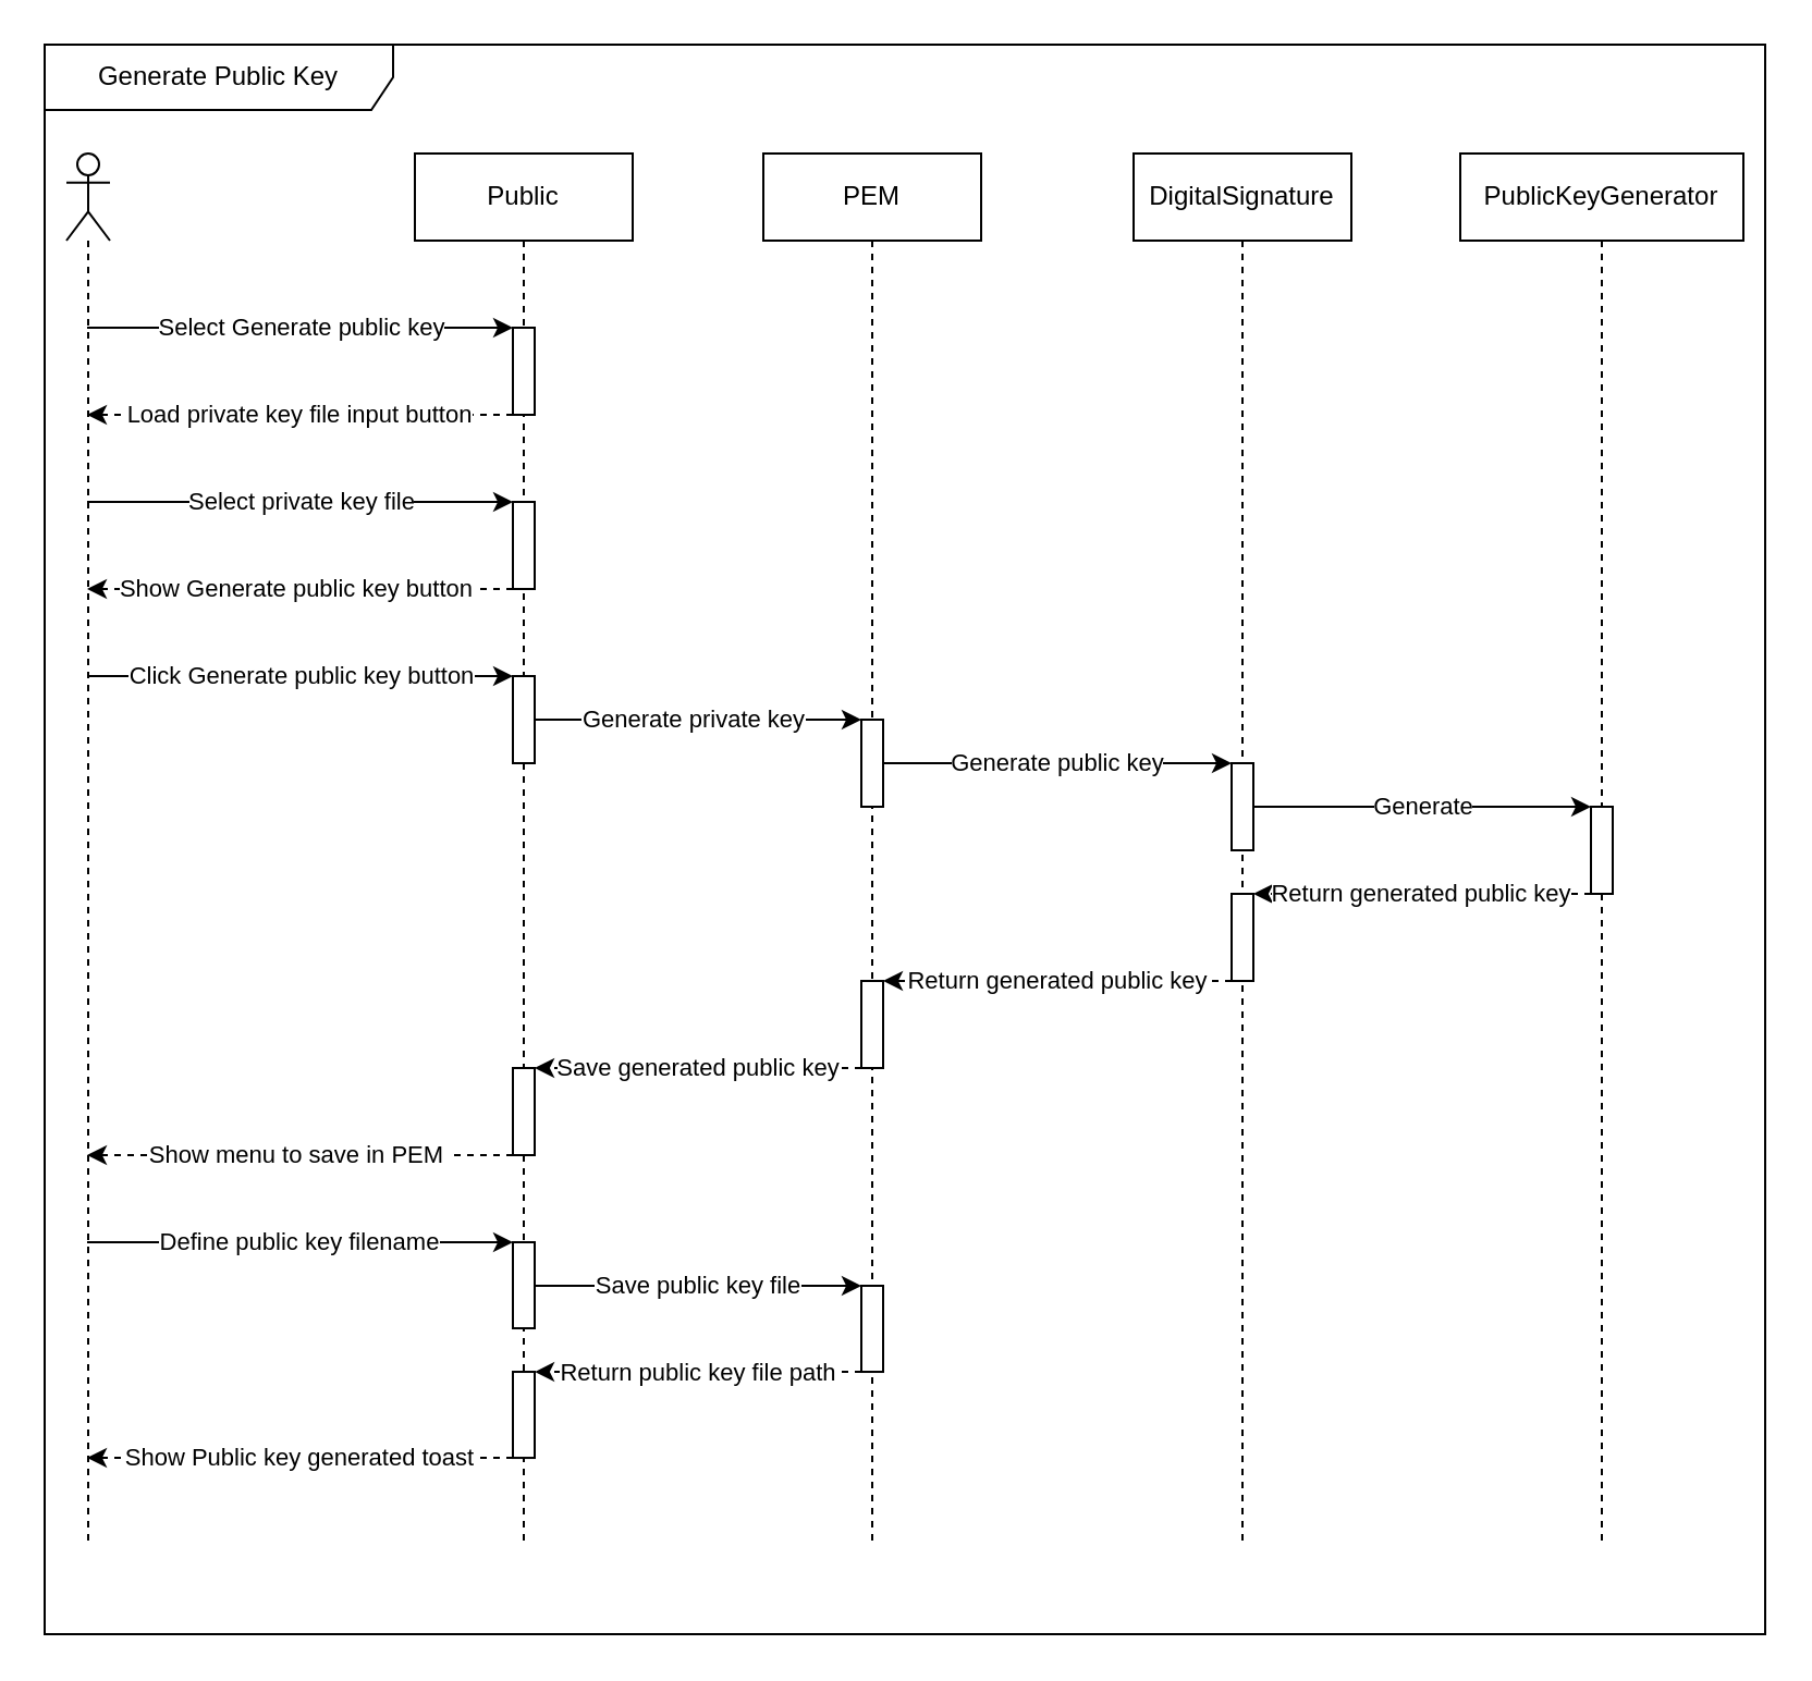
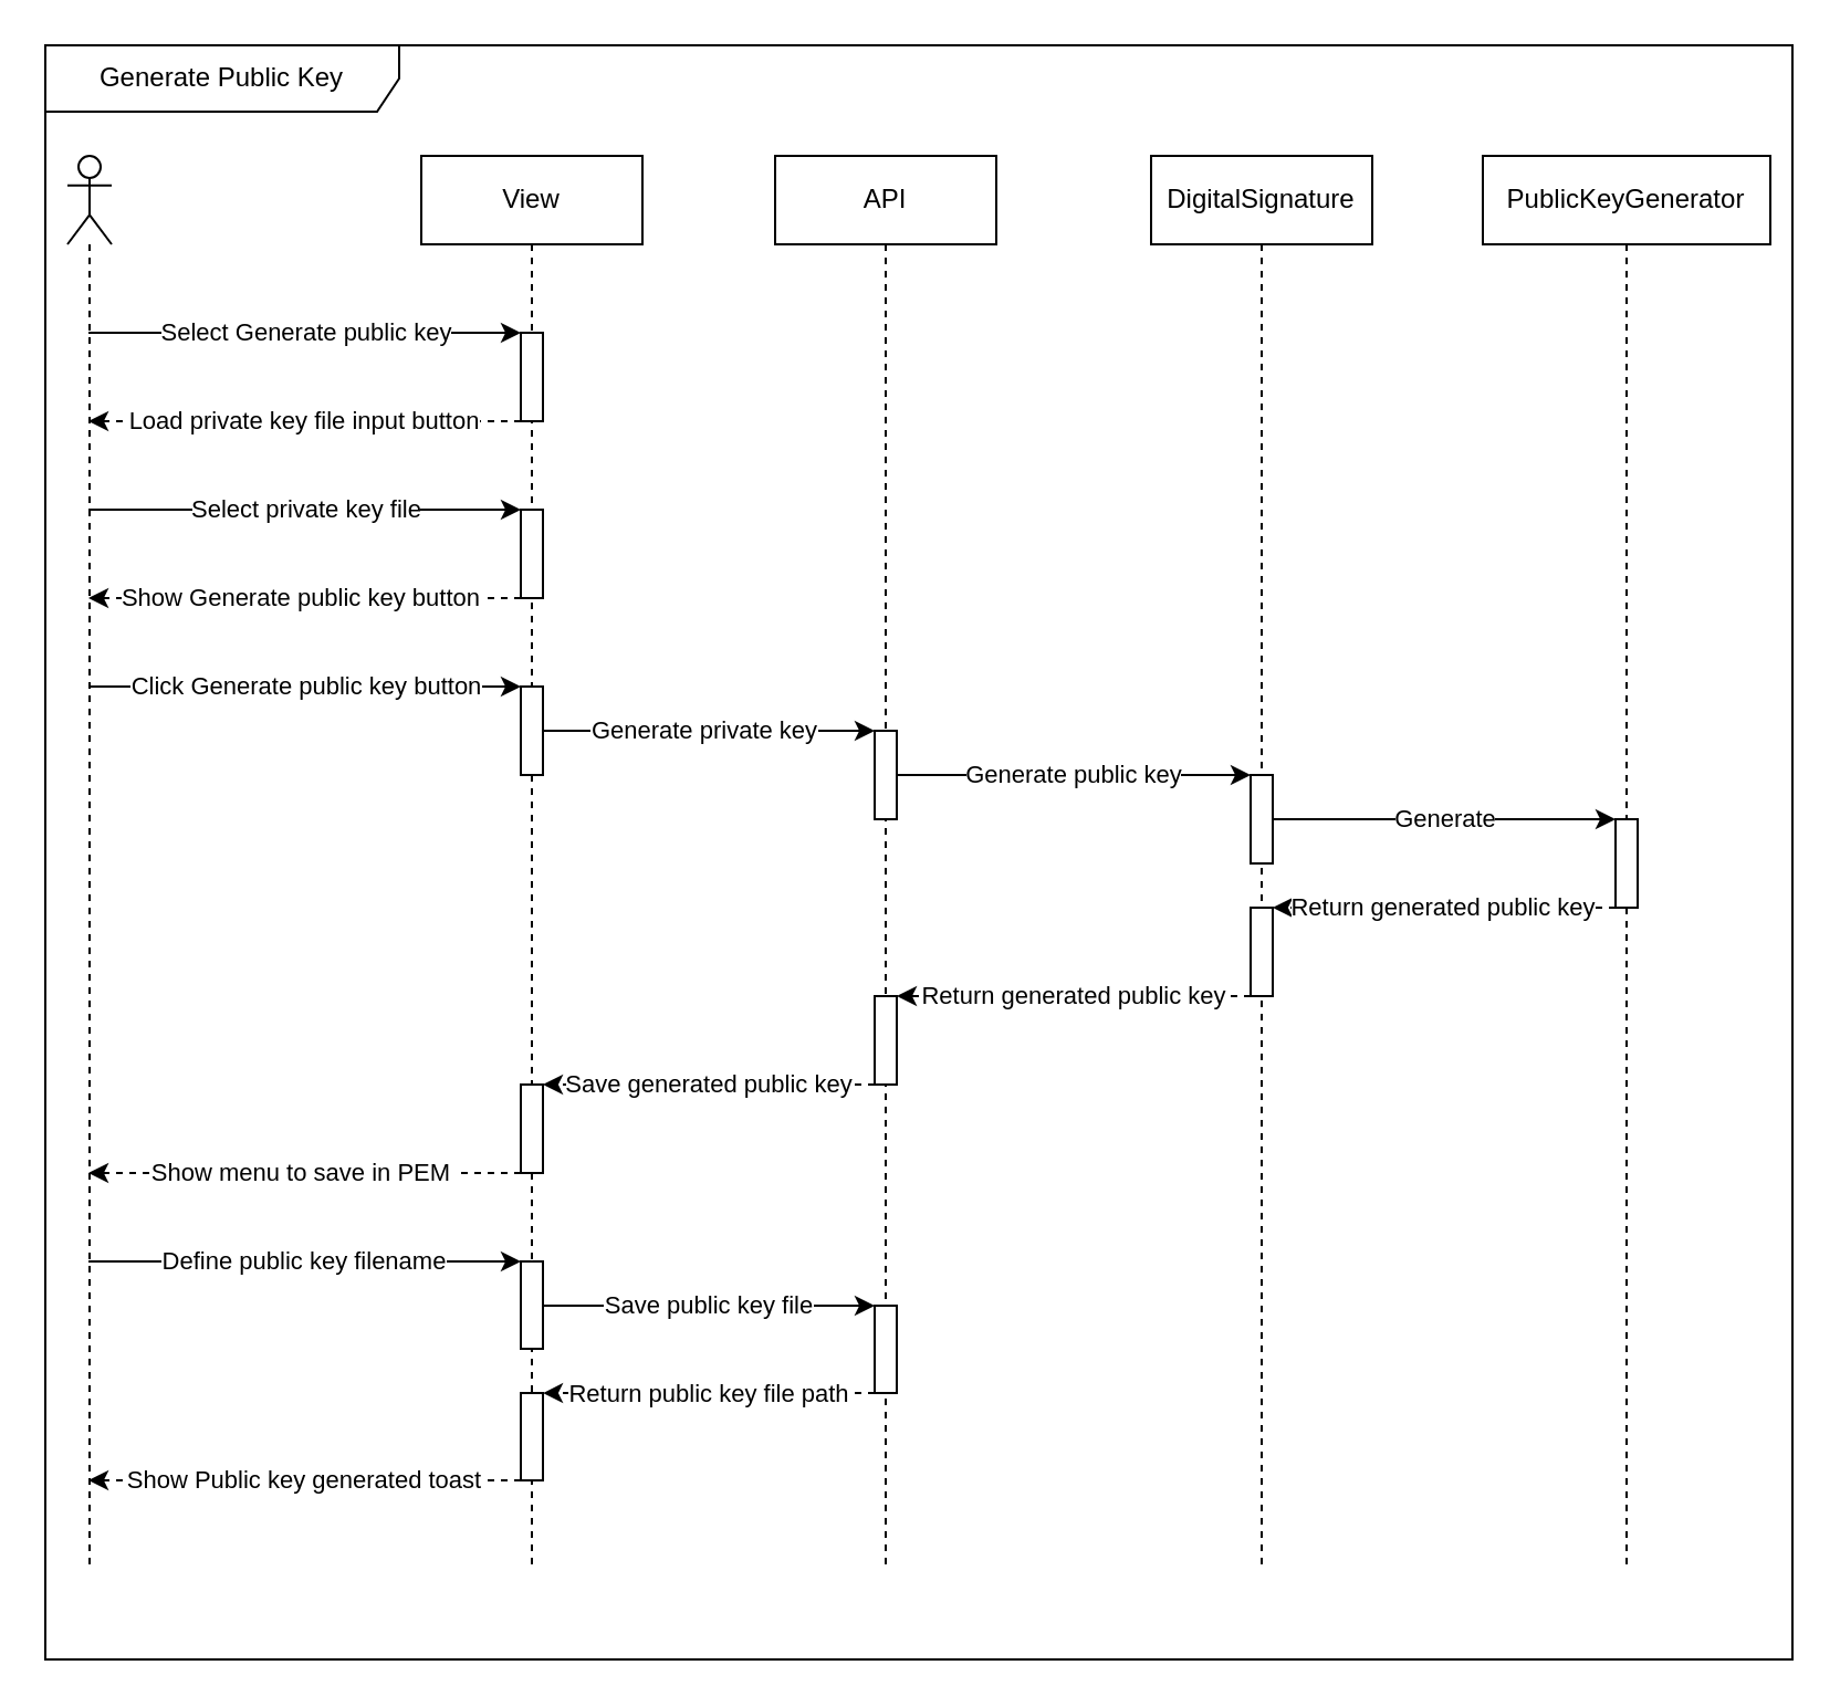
  <mxCell id="0" />
  <mxCell id="1" parent="0" />
  <mxCell id="2" value="Generate Public Key" style="shape=umlFrame;whiteSpace=wrap;html=1;width=160;height=30;" parent="1" vertex="1"><mxGeometry x="20" y="20" width="790" height="730" as="geometry" /></mxCell>
  <mxCell id="3" value="Select Generate public key" style="edgeStyle=none;html=1;" parent="1" source="7" target="21" edge="1"><mxGeometry relative="1" as="geometry"><mxPoint x="330" y="150" as="targetPoint" /><Array as="points"><mxPoint x="160" y="150" /></Array></mxGeometry></mxCell>
  <mxCell id="4" value="Select private key file" style="edgeStyle=none;html=1;" parent="1" source="7" target="19" edge="1"><mxGeometry relative="1" as="geometry"><Array as="points"><mxPoint x="160" y="230" /></Array></mxGeometry></mxCell>
  <mxCell id="5" value="Click Generate public key button" style="edgeStyle=none;html=1;" parent="1" source="7" target="20" edge="1"><mxGeometry relative="1" as="geometry"><Array as="points"><mxPoint x="140" y="310" /></Array></mxGeometry></mxCell>
  <mxCell id="6" value="Define public key filename" style="edgeStyle=none;html=1;" parent="1" source="7" target="23" edge="1"><mxGeometry relative="1" as="geometry"><Array as="points"><mxPoint x="130" y="570" /></Array></mxGeometry></mxCell>
  <mxCell id="7" value="" style="shape=umlLifeline;participant=umlActor;perimeter=lifelinePerimeter;whiteSpace=wrap;html=1;container=1;collapsible=0;recursiveResize=0;verticalAlign=top;spacingTop=36;outlineConnect=0;" parent="1" vertex="1"><mxGeometry x="30" y="70" width="20" height="640" as="geometry" /></mxCell>
  <mxCell id="8" value="Load private key file input button" style="edgeStyle=none;html=1;dashed=1;" parent="1" source="21" target="7" edge="1"><mxGeometry relative="1" as="geometry"><Array as="points"><mxPoint x="150" y="190" /></Array></mxGeometry></mxCell>
  <mxCell id="9" value="Show Generate public key button&amp;nbsp;" style="edgeStyle=none;html=1;dashed=1;" parent="1" source="19" target="7" edge="1"><mxGeometry relative="1" as="geometry"><Array as="points"><mxPoint x="160" y="270" /></Array></mxGeometry></mxCell>
  <mxCell id="10" value="Generate private key" style="edgeStyle=none;html=1;" parent="1" source="18" target="25" edge="1"><mxGeometry relative="1" as="geometry"><Array as="points"><mxPoint x="320" y="330" /></Array></mxGeometry></mxCell>
  <mxCell id="11" value="Generate public key" style="edgeStyle=none;html=1;" parent="1" source="25" target="30" edge="1"><mxGeometry relative="1" as="geometry"><mxPoint x="510" y="315" as="targetPoint" /><Array as="points" /></mxGeometry></mxCell>
  <mxCell id="12" value="Generate" style="edgeStyle=none;html=1;" parent="1" source="30" target="33" edge="1"><mxGeometry relative="1" as="geometry" /></mxCell>
  <mxCell id="13" value="Return generated public key" style="edgeStyle=none;html=1;dashed=1;" parent="1" source="33" target="31" edge="1"><mxGeometry relative="1" as="geometry"><Array as="points" /></mxGeometry></mxCell>
  <mxCell id="14" value="Return generated public key" style="edgeStyle=none;html=1;dashed=1;" parent="1" source="31" target="26" edge="1"><mxGeometry relative="1" as="geometry" /></mxCell>
  <mxCell id="15" value="Save generated public key" style="edgeStyle=none;html=1;dashed=1;" parent="1" source="26" target="22" edge="1"><mxGeometry relative="1" as="geometry" /></mxCell>
  <mxCell id="16" value="Show menu to save in PEM&amp;nbsp;" style="edgeStyle=none;html=1;dashed=1;" parent="1" source="22" target="7" edge="1"><mxGeometry relative="1" as="geometry"><Array as="points"><mxPoint x="140" y="530" /></Array></mxGeometry></mxCell>
  <mxCell id="17" value="Save public key file" style="edgeStyle=none;html=1;" parent="1" source="23" target="28" edge="1"><mxGeometry relative="1" as="geometry" /></mxCell>
- <mxCell id="18" value="Public" style="shape=umlLifeline;perimeter=lifelinePerimeter;whiteSpace=wrap;html=1;container=1;collapsible=0;recursiveResize=0;outlineConnect=0;fillColor=none;" parent="1" vertex="1"><mxGeometry x="190" y="70" width="100" height="640" as="geometry" /></mxCell>
+ <mxCell id="18" value="View" style="shape=umlLifeline;perimeter=lifelinePerimeter;whiteSpace=wrap;html=1;container=1;collapsible=0;recursiveResize=0;outlineConnect=0;fillColor=none;" parent="1" vertex="1"><mxGeometry x="190" y="70" width="100" height="640" as="geometry" /></mxCell>
  <mxCell id="19" value="" style="html=1;points=[];perimeter=orthogonalPerimeter;" parent="1" vertex="1"><mxGeometry x="235" y="230" width="10" height="40" as="geometry" /></mxCell>
  <mxCell id="20" value="" style="html=1;points=[];perimeter=orthogonalPerimeter;" parent="1" vertex="1"><mxGeometry x="235" y="310" width="10" height="40" as="geometry" /></mxCell>
  <mxCell id="21" value="" style="html=1;points=[];perimeter=orthogonalPerimeter;" parent="1" vertex="1"><mxGeometry x="235" y="150" width="10" height="40" as="geometry" /></mxCell>
  <mxCell id="22" value="" style="html=1;points=[];perimeter=orthogonalPerimeter;" parent="1" vertex="1"><mxGeometry x="235" y="490" width="10" height="40" as="geometry" /></mxCell>
  <mxCell id="23" value="" style="html=1;points=[];perimeter=orthogonalPerimeter;" parent="1" vertex="1"><mxGeometry x="235" y="570.004" width="10" height="39.506" as="geometry" /></mxCell>
- <mxCell id="24" value="PEM" style="shape=umlLifeline;perimeter=lifelinePerimeter;whiteSpace=wrap;html=1;container=1;collapsible=0;recursiveResize=0;outlineConnect=0;fillColor=none;" parent="1" vertex="1"><mxGeometry x="350" y="70" width="100" height="640" as="geometry" /></mxCell>
+ <mxCell id="24" value="API" style="shape=umlLifeline;perimeter=lifelinePerimeter;whiteSpace=wrap;html=1;container=1;collapsible=0;recursiveResize=0;outlineConnect=0;fillColor=none;" parent="1" vertex="1"><mxGeometry x="350" y="70" width="100" height="640" as="geometry" /></mxCell>
  <mxCell id="25" value="" style="html=1;points=[];perimeter=orthogonalPerimeter;" parent="1" vertex="1"><mxGeometry x="395" y="330" width="10" height="40" as="geometry" /></mxCell>
  <mxCell id="26" value="" style="html=1;points=[];perimeter=orthogonalPerimeter;" parent="1" vertex="1"><mxGeometry x="395" y="450" width="10" height="40" as="geometry" /></mxCell>
  <mxCell id="27" value="Return public key file path" style="edgeStyle=none;html=1;dashed=1;" parent="1" source="28" target="35" edge="1"><mxGeometry relative="1" as="geometry" /></mxCell>
  <mxCell id="28" value="" style="html=1;points=[];perimeter=orthogonalPerimeter;" parent="1" vertex="1"><mxGeometry x="395" y="590.004" width="10" height="39.506" as="geometry" /></mxCell>
  <mxCell id="29" value="DigitalSignature" style="shape=umlLifeline;perimeter=lifelinePerimeter;whiteSpace=wrap;html=1;container=1;collapsible=0;recursiveResize=0;outlineConnect=0;fillColor=none;" parent="1" vertex="1"><mxGeometry x="520" y="70" width="100" height="640" as="geometry" /></mxCell>
  <mxCell id="30" value="" style="html=1;points=[];perimeter=orthogonalPerimeter;" parent="1" vertex="1"><mxGeometry x="565" y="350" width="10" height="40" as="geometry" /></mxCell>
  <mxCell id="31" value="" style="html=1;points=[];perimeter=orthogonalPerimeter;" parent="1" vertex="1"><mxGeometry x="565" y="410" width="10" height="40" as="geometry" /></mxCell>
  <mxCell id="32" value="PublicKeyGenerator" style="shape=umlLifeline;perimeter=lifelinePerimeter;whiteSpace=wrap;html=1;container=1;collapsible=0;recursiveResize=0;outlineConnect=0;fillColor=none;" parent="1" vertex="1"><mxGeometry x="670" y="70" width="130" height="640" as="geometry" /></mxCell>
  <mxCell id="33" value="" style="html=1;points=[];perimeter=orthogonalPerimeter;" parent="1" vertex="1"><mxGeometry x="730" y="370" width="10" height="40" as="geometry" /></mxCell>
  <mxCell id="34" value="Show Public key generated toast" style="edgeStyle=none;html=1;dashed=1;" parent="1" source="35" target="7" edge="1"><mxGeometry relative="1" as="geometry"><Array as="points"><mxPoint x="140" y="669" /></Array></mxGeometry></mxCell>
  <mxCell id="35" value="" style="html=1;points=[];perimeter=orthogonalPerimeter;" parent="1" vertex="1"><mxGeometry x="235" y="629.514" width="10" height="39.506" as="geometry" /></mxCell>
